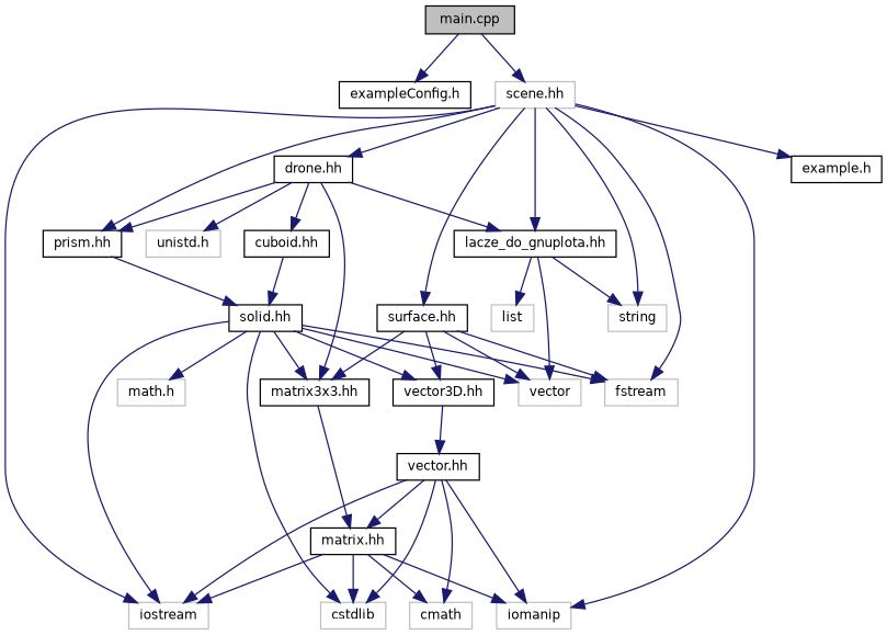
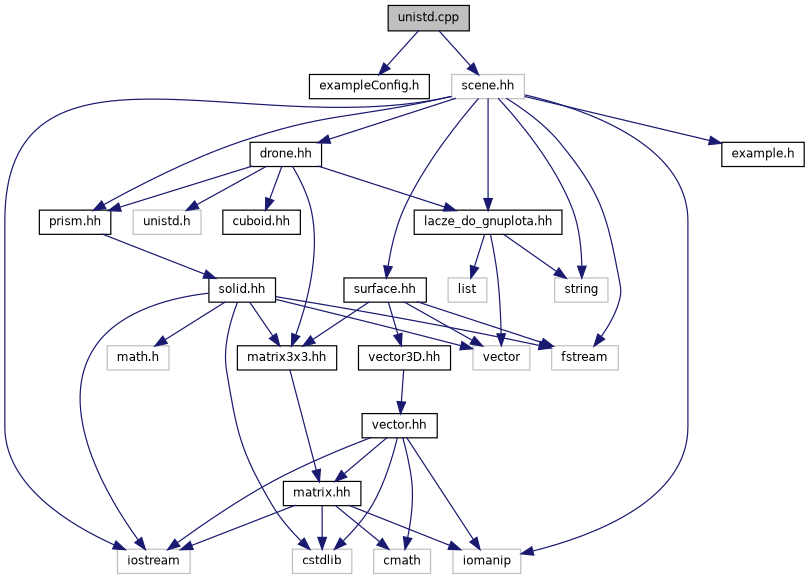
  digraph {
    node [color=black fillcolor=white fontname=Helvetica fontsize=10 shape=record style=filled]
    edge [color=midnightblue fontname=Helvetica fontsize=10 labelfontname=Helvetica labelfontsize=10 style=solid]
-   n1 [fillcolor=grey75 fontcolor=black height=0.2 label="main.cpp" width=0.4]
+   n1 [fillcolor=grey75 fontcolor=black height=0.2 label="unistd.cpp" width=0.4]
    n2 [height=0.2 label="exampleConfig.h" width=0.4]
    n3 [color=grey75 height=0.2 label="scene.hh" width=0.4]
    n4 [color=grey75 height=0.2 label=iostream width=0.4]
    n5 [color=grey75 height=0.2 label=iomanip width=0.4]
    n6 [color=grey75 height=0.2 label=fstream width=0.4]
    n7 [color=grey75 height=0.2 label=string width=0.4]
    n8 [height=0.2 label="example.h" width=0.4]
    n9 [height=0.2 label="lacze_do_gnuplota.hh" width=0.4]
    n10 [height=0.2 label="prism.hh" width=0.4]
    n11 [height=0.2 label="drone.hh" width=0.4]
    n12 [height=0.2 label="surface.hh" width=0.4]
    n13 [color=grey75 height=0.2 label=list width=0.4]
    n14 [color=grey75 height=0.2 label=vector width=0.4]
    n15 [height=0.2 label="solid.hh" width=0.4]
    n16 [height=0.2 label="matrix3x3.hh" width=0.4]
    n17 [height=0.2 label="cuboid.hh" width=0.4]
    n18 [color=grey75 height=0.2 label="unistd.h" width=0.4]
    n19 [height=0.2 label="vector3D.hh" width=0.4]
    n20 [color=grey75 height=0.2 label=cstdlib width=0.4]
    n21 [color=grey75 height=0.2 label="math.h" width=0.4]
    n22 [height=0.2 label="matrix.hh" width=0.4]
    n23 [height=0.2 label="vector.hh" width=0.4]
    n24 [color=grey75 height=0.2 label=cmath width=0.4]
    n1 -> n2
    n1 -> n3
    n3 -> n4
    n3 -> n5
    n3 -> n6
    n3 -> n7
    n3 -> n8
    n3 -> n9
    n3 -> n10
    n3 -> n11
    n3 -> n12
    n9 -> n7
    n9 -> n13
    n9 -> n14
    n10 -> n15
    n11 -> n9
    n11 -> n10
    n11 -> n16
    n11 -> n17
    n11 -> n18
    n12 -> n6
    n12 -> n14
    n12 -> n16
    n12 -> n19
    n15 -> n4
    n15 -> n6
    n15 -> n14
    n15 -> n16
-   n15 -> n19
    n15 -> n20
    n15 -> n21
    n16 -> n22
-   n17 -> n15
    n19 -> n23
    n22 -> n4
    n22 -> n5
    n22 -> n20
    n22 -> n24
    n23 -> n4
    n23 -> n5
    n23 -> n20
    n23 -> n22
    n23 -> n24
  }
